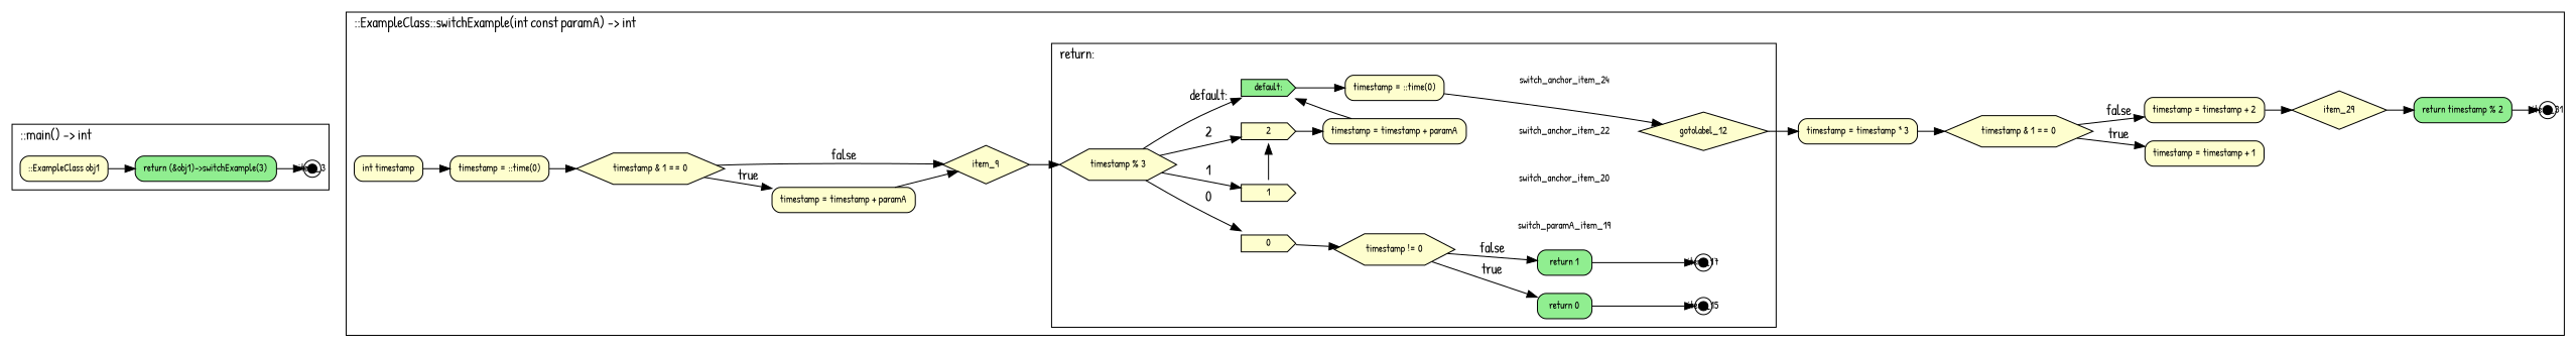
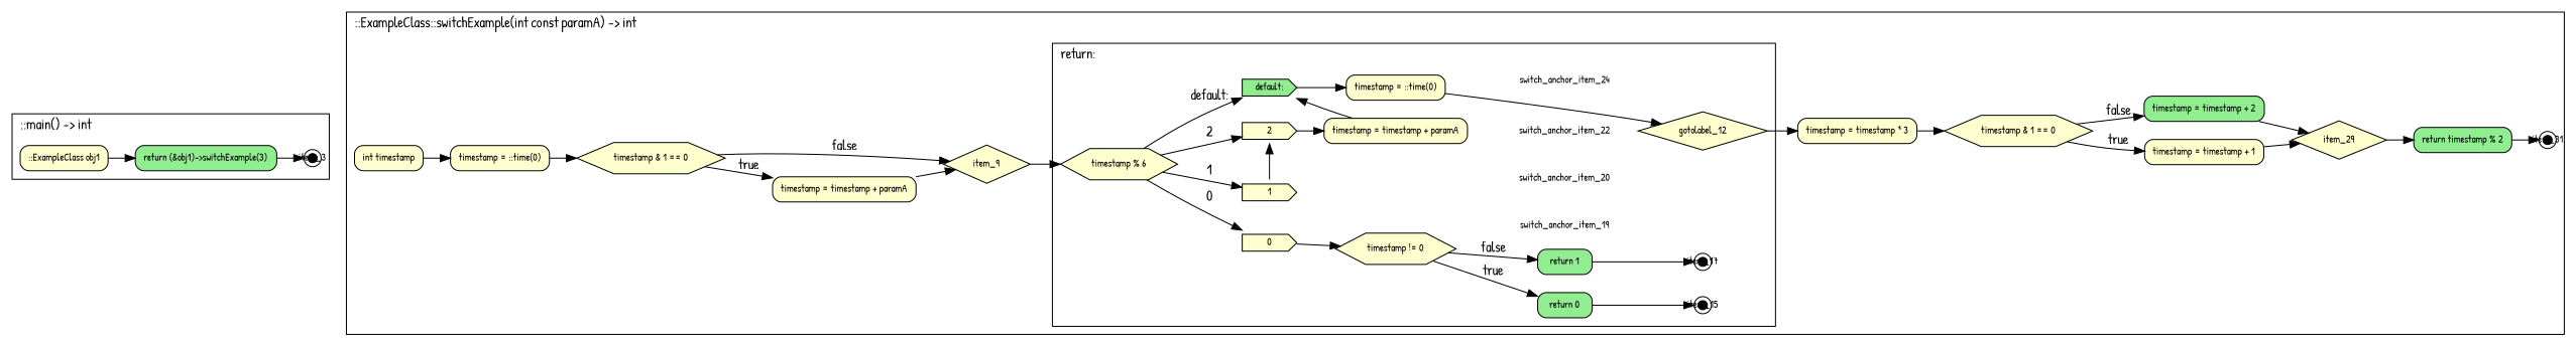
  digraph {
    fontname="Patrick Hand"
    labeljust=l
    nojustify=true
    rankdir=LR
    ranksep=0.35
    node [fillcolor="#fefece" fontname="Patrick Hand" fontsize=10 shape=box style="filled, rounded"]
    edge [fontname="Patrick Hand"]
    n1 [height=0.35 label="::ExampleClass obj1"]
    n2 [fillcolor=lightgreen height=0.35 label="return (&obj1)->switchExample(3)"]
    item_3 [fillcolor=black fixedsize=true height=0.12 shape=doublecircle width=0.12]
    n4 [height=0.35 label=0 shape=cds style=filled]
    n5 [height=0.35 label=1 shape=cds style=filled]
    n6 [height=0.35 label=2 shape=cds style=filled]
    n7 [fillcolor=lightgreen height=0.35 label="default:" shape=cds style=filled]
-   switch_anchor_item_19 [height=0.0 margin=0 shape=none width=0.0 label=switch_paramA_item_19 style=""]
+   switch_anchor_item_19 [height=0.0 margin=0 shape=none width=0.0 style=""]
    switch_anchor_item_20 [height=0.0 margin=0 shape=none width=0.0 style=""]
    switch_anchor_item_22 [height=0.0 margin=0 shape=none width=0.0 style=""]
    switch_anchor_item_24 [height=0.0 margin=0 shape=none width=0.0 style=""]
-   n12 [height=0.35 label="timestamp % 3" ordering=out shape=hexagon style=filled]
+   n12 [height=0.35 label="timestamp % 6" ordering=out shape=hexagon style=filled]
    n13 [height=0.35 label="timestamp != 0" shape=hexagon style=filled]
    n14 [height=0.35 label="timestamp = timestamp + paramA"]
    n15 [height=0.35 label="timestamp = ::time(0)"]
    n16 [fillcolor=lightgreen height=0.35 label="return 0"]
    n17 [fillcolor=lightgreen height=0.35 label="return 1"]
    item_15 [fillcolor=black fixedsize=true height=0.12 shape=doublecircle width=0.12]
    item_17 [fillcolor=black fixedsize=true height=0.12 shape=doublecircle width=0.12]
    gotolabel_12 [height=0.2 ordering=in shape=diamond style=filled width=0.2]
    n21 [height=0.35 label="int timestamp"]
    n22 [height=0.35 label="timestamp = ::time(0)"]
    n23 [height=0.35 label="timestamp & 1 == 0" shape=hexagon style=filled]
    n24 [height=0.35 label="timestamp = timestamp + paramA"]
    item_9 [height=0.2 shape=diamond style=filled width=0.2]
    n26 [height=0.35 label="timestamp = timestamp * 3"]
    n27 [height=0.35 label="timestamp & 1 == 0" shape=hexagon style=filled]
    n28 [height=0.35 label="timestamp = timestamp + 1"]
-   n29 [height=0.35 label="timestamp = timestamp + 2"]
+   n29 [fillcolor=lightgreen height=0.35 label="timestamp = timestamp + 2"]
    item_29 [height=0.2 shape=diamond style=filled width=0.2]
    n31 [fillcolor=lightgreen height=0.35 label="return timestamp % 2"]
    item_31 [fillcolor=black fixedsize=true height=0.12 shape=doublecircle width=0.12]
    subgraph cluster_1 {
      label="::main() -> int"
      n1
      n2
      item_3
    }
    subgraph cluster_2 {
      label="::ExampleClass::switchExample(int const paramA) -> int"
      n21
      n22
      n23
      n24
      item_9
      n26
      n27
      n28
      n29
      item_29
      n31
      item_31
      subgraph cluster_3 {
        label="return:"
        n12
        n13
        n14
        n15
        n16
        n17
        item_15
        item_17
        gotolabel_12
        subgraph sub_4 {
          label="switch:"
          rank=same
          n4
          n5
          n6
          n7
        }
        subgraph sub_5 {
          label="switch:"
          rank=same
          switch_anchor_item_19
          switch_anchor_item_20
          switch_anchor_item_22
          switch_anchor_item_24
        }
      }
    }
    n1 -> n2
    n2 -> item_3
    item_3 -> n21 [style=invis]
    n4 -> n13
    n5 -> n6
    n5 -> switch_anchor_item_20 [style=invis]
    n6 -> n14
    n7 -> n15
    switch_anchor_item_19 -> switch_anchor_item_20 [style=invis]
    switch_anchor_item_19 -> gotolabel_12 [style=invis]
    switch_anchor_item_20 -> switch_anchor_item_22 [style=invis]
    switch_anchor_item_20 -> gotolabel_12 [style=invis]
    switch_anchor_item_22 -> switch_anchor_item_24 [style=invis]
    switch_anchor_item_22 -> gotolabel_12 [style=invis]
    switch_anchor_item_24 -> gotolabel_12 [style=invis]
    n12 -> n4 [label=0]
    n12 -> n5 [label=1]
    n12 -> n6 [label=2]
    n12 -> n7 [label="default:"]
    n13 -> switch_anchor_item_19 [style=invis]
    n13 -> n16 [label=true]
    n13 -> n17 [label=false]
    n14 -> n7
    n14 -> switch_anchor_item_22 [style=invis]
    n15 -> switch_anchor_item_24 [style=invis]
    n15 -> gotolabel_12
    n16 -> item_15
    n17 -> item_17
    gotolabel_12 -> n26
    n21 -> n22
    n22 -> n23
    n23 -> n24 [label=true]
    n23 -> item_9 [label=false]
    n24 -> item_9
    item_9 -> n12
    n26 -> n27
    n27 -> n28 [label=true]
    n27 -> n29 [label=false]
+   n28 -> item_29
    n29 -> item_29
    item_29 -> n31
    n31 -> item_31
  }
